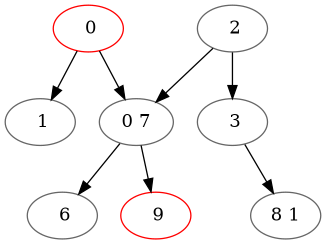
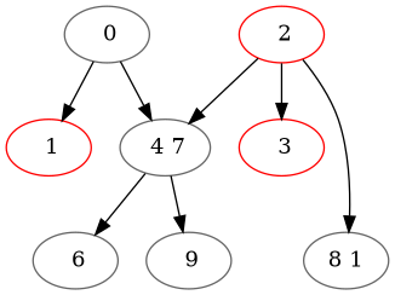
  digraph {
    node [color=gray40]
-   " 0" [color=red]
-   " 1"
-   " 4 7" [label="0 7"]
-   " 3"
-   " 2"
+   " 0"
+   " 1" [color=red]
+   " 4 7"
+   " 3" [color=red]
+   " 2" [color=red]
    n6 [label="8 1"]
    " 6"
-   " 9" [color=red]
+   " 9"
    " 0" -> " 1"
    " 0" -> " 4 7"
    " 4 7" -> " 6"
    " 4 7" -> " 9"
    " 2" -> " 4 7"
    " 2" -> " 3"
-   " 3" -> n6
+   " 2" -> n6
  }
